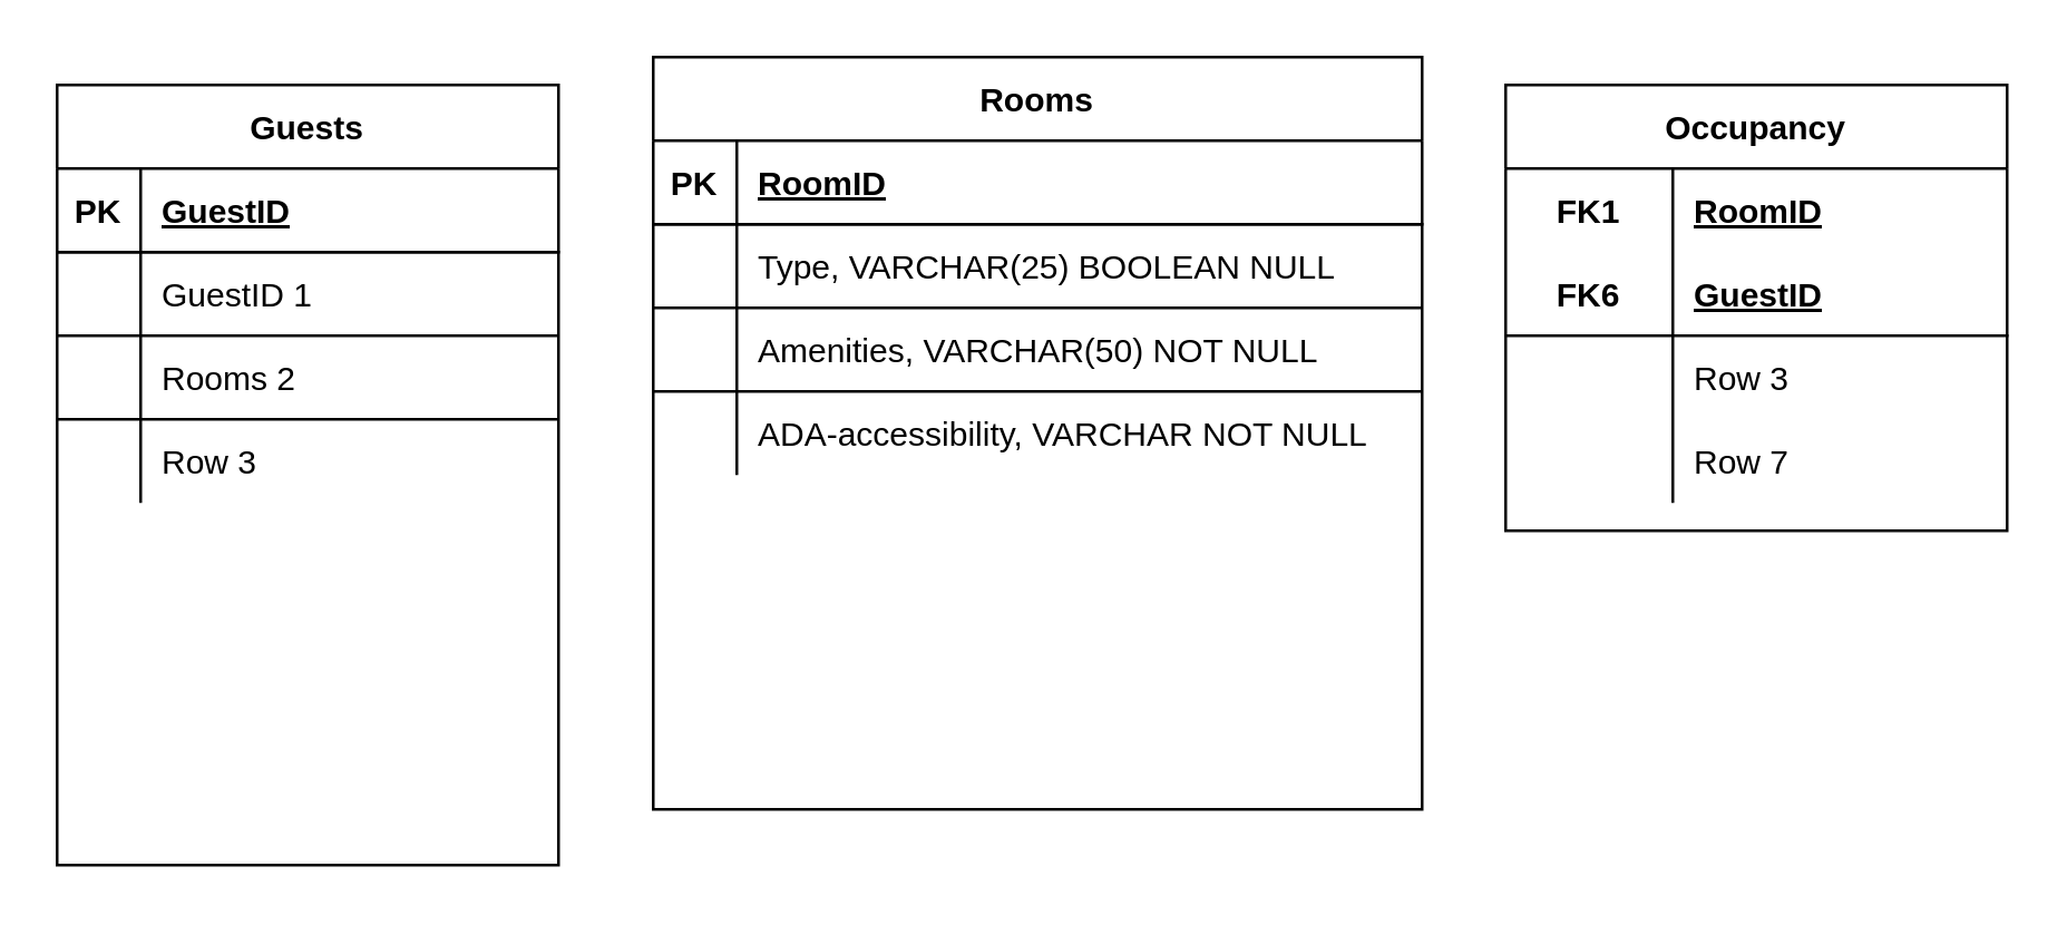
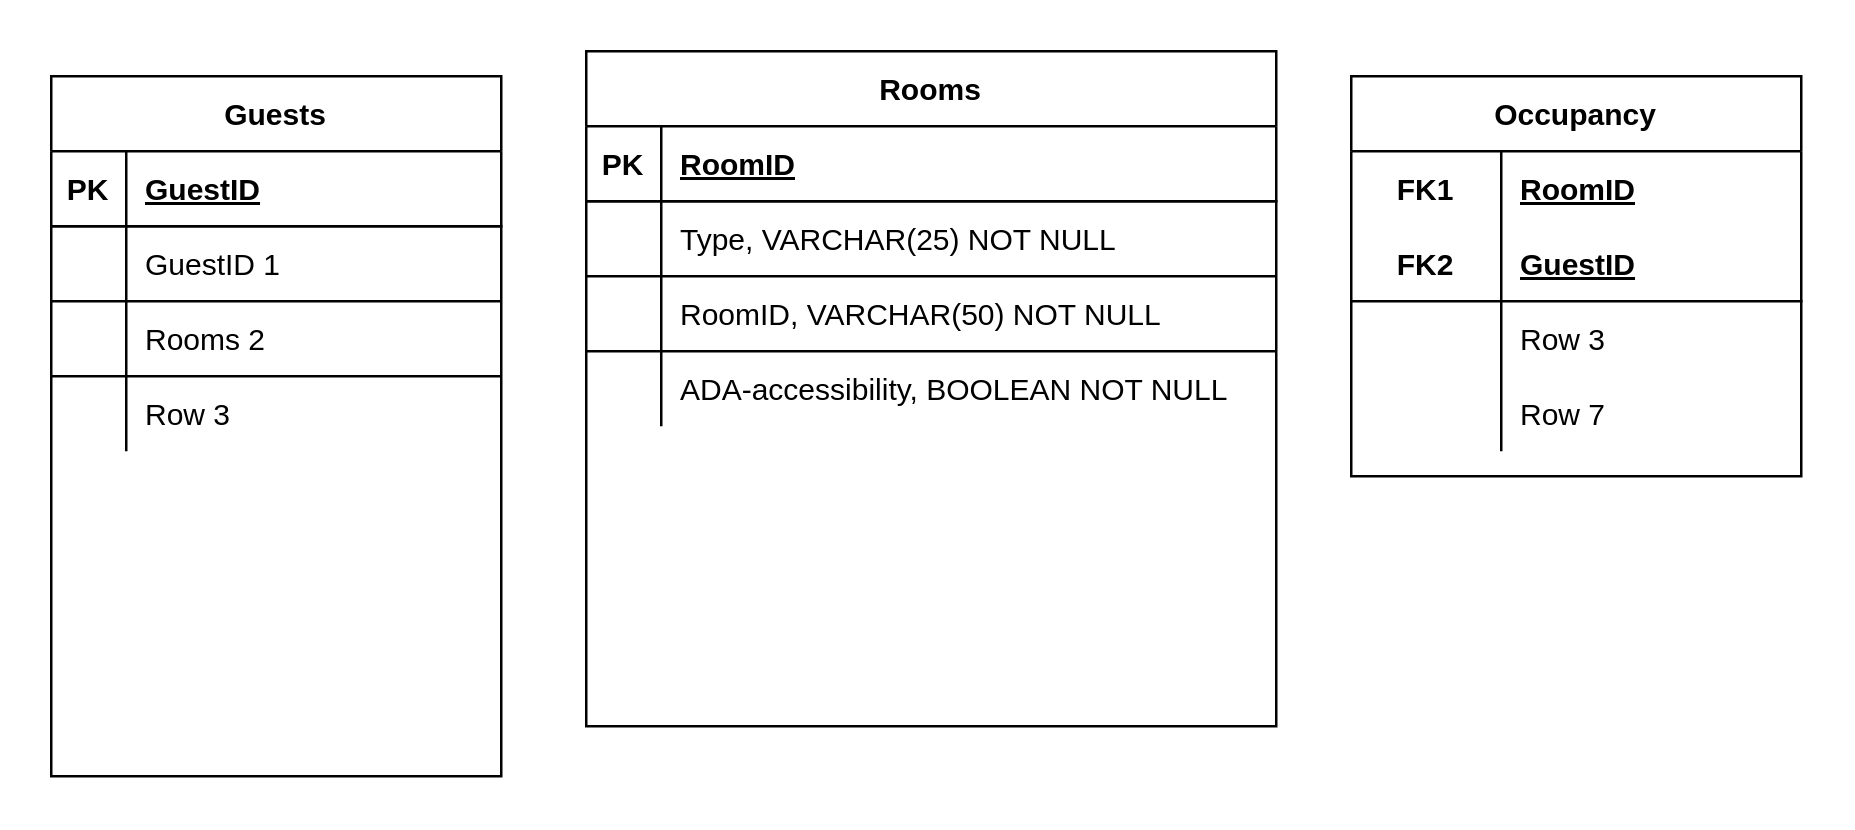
  <mxCell id="0" />
  <mxCell id="1" parent="0" />
  <mxCell id="2" value="Guests" style="shape=table;startSize=30;container=1;collapsible=1;childLayout=tableLayout;fixedRows=1;rowLines=1;fontStyle=1;align=center;resizeLast=1;" vertex="1" parent="1"><mxGeometry x="20" y="30" width="180" height="280" as="geometry"><mxRectangle x="20" y="470" width="70" height="30" as="alternateBounds" /></mxGeometry></mxCell>
  <mxCell id="3" value="" style="shape=tableRow;horizontal=0;startSize=0;swimlaneHead=0;swimlaneBody=0;fillColor=none;collapsible=0;dropTarget=0;points=[[0,0.5],[1,0.5]];portConstraint=eastwest;top=0;left=0;right=0;bottom=1;" vertex="1" parent="2"><mxGeometry y="30" width="180" height="30" as="geometry" /></mxCell>
  <mxCell id="4" value="PK" style="shape=partialRectangle;connectable=0;fillColor=none;top=0;left=0;bottom=0;right=0;fontStyle=1;overflow=hidden;" vertex="1" parent="3"><mxGeometry width="30" height="30" as="geometry"><mxRectangle width="30" height="30" as="alternateBounds" /></mxGeometry></mxCell>
  <mxCell id="5" value="GuestID" style="shape=partialRectangle;connectable=0;fillColor=none;top=0;left=0;bottom=0;right=0;align=left;spacingLeft=6;fontStyle=5;overflow=hidden;" vertex="1" parent="3"><mxGeometry x="30" width="150" height="30" as="geometry"><mxRectangle width="150" height="30" as="alternateBounds" /></mxGeometry></mxCell>
  <mxCell id="6" value="" style="shape=tableRow;horizontal=0;startSize=0;swimlaneHead=0;swimlaneBody=0;fillColor=none;collapsible=0;dropTarget=0;points=[[0,0.5],[1,0.5]];portConstraint=eastwest;top=0;left=0;right=0;bottom=0;" vertex="1" parent="2"><mxGeometry y="60" width="180" height="30" as="geometry" /></mxCell>
  <mxCell id="7" value="" style="shape=partialRectangle;connectable=0;fillColor=none;top=0;left=0;bottom=0;right=0;editable=1;overflow=hidden;" vertex="1" parent="6"><mxGeometry width="30" height="30" as="geometry"><mxRectangle width="30" height="30" as="alternateBounds" /></mxGeometry></mxCell>
  <mxCell id="8" value="GuestID 1" style="shape=partialRectangle;connectable=0;fillColor=none;top=0;left=0;bottom=0;right=0;align=left;spacingLeft=6;overflow=hidden;" vertex="1" parent="6"><mxGeometry x="30" width="150" height="30" as="geometry"><mxRectangle width="150" height="30" as="alternateBounds" /></mxGeometry></mxCell>
  <mxCell id="9" value="" style="shape=tableRow;horizontal=0;startSize=0;swimlaneHead=0;swimlaneBody=0;fillColor=none;collapsible=0;dropTarget=0;points=[[0,0.5],[1,0.5]];portConstraint=eastwest;top=0;left=0;right=0;bottom=0;" vertex="1" parent="2"><mxGeometry y="90" width="180" height="30" as="geometry" /></mxCell>
  <mxCell id="10" value="" style="shape=partialRectangle;connectable=0;fillColor=none;top=0;left=0;bottom=0;right=0;editable=1;overflow=hidden;" vertex="1" parent="9"><mxGeometry width="30" height="30" as="geometry"><mxRectangle width="30" height="30" as="alternateBounds" /></mxGeometry></mxCell>
  <mxCell id="11" value="Rooms 2" style="shape=partialRectangle;connectable=0;fillColor=none;top=0;left=0;bottom=0;right=0;align=left;spacingLeft=6;overflow=hidden;" vertex="1" parent="9"><mxGeometry x="30" width="150" height="30" as="geometry"><mxRectangle width="150" height="30" as="alternateBounds" /></mxGeometry></mxCell>
  <mxCell id="12" value="" style="shape=tableRow;horizontal=0;startSize=0;swimlaneHead=0;swimlaneBody=0;fillColor=none;collapsible=0;dropTarget=0;points=[[0,0.5],[1,0.5]];portConstraint=eastwest;top=0;left=0;right=0;bottom=0;" vertex="1" parent="2"><mxGeometry y="120" width="180" height="30" as="geometry" /></mxCell>
  <mxCell id="13" value="" style="shape=partialRectangle;connectable=0;fillColor=none;top=0;left=0;bottom=0;right=0;editable=1;overflow=hidden;" vertex="1" parent="12"><mxGeometry width="30" height="30" as="geometry"><mxRectangle width="30" height="30" as="alternateBounds" /></mxGeometry></mxCell>
  <mxCell id="14" value="Row 3" style="shape=partialRectangle;connectable=0;fillColor=none;top=0;left=0;bottom=0;right=0;align=left;spacingLeft=6;overflow=hidden;" vertex="1" parent="12"><mxGeometry x="30" width="150" height="30" as="geometry"><mxRectangle width="150" height="30" as="alternateBounds" /></mxGeometry></mxCell>
  <mxCell id="15" value="Rooms" style="shape=table;startSize=30;container=1;collapsible=1;childLayout=tableLayout;fixedRows=1;rowLines=1;fontStyle=1;align=center;resizeLast=1;" vertex="1" parent="1"><mxGeometry x="234" y="20" width="276" height="270" as="geometry"><mxRectangle x="20" y="470" width="70" height="30" as="alternateBounds" /></mxGeometry></mxCell>
  <mxCell id="16" value="" style="shape=tableRow;horizontal=0;startSize=0;swimlaneHead=0;swimlaneBody=0;fillColor=none;collapsible=0;dropTarget=0;points=[[0,0.5],[1,0.5]];portConstraint=eastwest;top=0;left=0;right=0;bottom=1;" vertex="1" parent="15"><mxGeometry y="30" width="276" height="30" as="geometry" /></mxCell>
  <mxCell id="17" value="PK" style="shape=partialRectangle;connectable=0;fillColor=none;top=0;left=0;bottom=0;right=0;fontStyle=1;overflow=hidden;" vertex="1" parent="16"><mxGeometry width="30" height="30" as="geometry"><mxRectangle width="30" height="30" as="alternateBounds" /></mxGeometry></mxCell>
  <mxCell id="18" value="RoomID" style="shape=partialRectangle;connectable=0;fillColor=none;top=0;left=0;bottom=0;right=0;align=left;spacingLeft=6;fontStyle=5;overflow=hidden;" vertex="1" parent="16"><mxGeometry x="30" width="246" height="30" as="geometry"><mxRectangle width="246" height="30" as="alternateBounds" /></mxGeometry></mxCell>
  <mxCell id="19" value="" style="shape=tableRow;horizontal=0;startSize=0;swimlaneHead=0;swimlaneBody=0;fillColor=none;collapsible=0;dropTarget=0;points=[[0,0.5],[1,0.5]];portConstraint=eastwest;top=0;left=0;right=0;bottom=0;" vertex="1" parent="15"><mxGeometry y="60" width="276" height="30" as="geometry" /></mxCell>
  <mxCell id="20" value="" style="shape=partialRectangle;connectable=0;fillColor=none;top=0;left=0;bottom=0;right=0;editable=1;overflow=hidden;" vertex="1" parent="19"><mxGeometry width="30" height="30" as="geometry"><mxRectangle width="30" height="30" as="alternateBounds" /></mxGeometry></mxCell>
- <mxCell id="21" value="Type, VARCHAR(25) BOOLEAN NULL" style="shape=partialRectangle;connectable=0;fillColor=none;top=0;left=0;bottom=0;right=0;align=left;spacingLeft=6;overflow=hidden;" vertex="1" parent="19"><mxGeometry x="30" width="246" height="30" as="geometry"><mxRectangle width="246" height="30" as="alternateBounds" /></mxGeometry></mxCell>
+ <mxCell id="21" value="Type, VARCHAR(25) NOT NULL" style="shape=partialRectangle;connectable=0;fillColor=none;top=0;left=0;bottom=0;right=0;align=left;spacingLeft=6;overflow=hidden;" vertex="1" parent="19"><mxGeometry x="30" width="246" height="30" as="geometry"><mxRectangle width="246" height="30" as="alternateBounds" /></mxGeometry></mxCell>
  <mxCell id="22" value="" style="shape=tableRow;horizontal=0;startSize=0;swimlaneHead=0;swimlaneBody=0;fillColor=none;collapsible=0;dropTarget=0;points=[[0,0.5],[1,0.5]];portConstraint=eastwest;top=0;left=0;right=0;bottom=0;" vertex="1" parent="15"><mxGeometry y="90" width="276" height="30" as="geometry" /></mxCell>
  <mxCell id="23" value="" style="shape=partialRectangle;connectable=0;fillColor=none;top=0;left=0;bottom=0;right=0;editable=1;overflow=hidden;" vertex="1" parent="22"><mxGeometry width="30" height="30" as="geometry"><mxRectangle width="30" height="30" as="alternateBounds" /></mxGeometry></mxCell>
- <mxCell id="24" value="Amenities, VARCHAR(50) NOT NULL" style="shape=partialRectangle;connectable=0;fillColor=none;top=0;left=0;bottom=0;right=0;align=left;spacingLeft=6;overflow=hidden;" vertex="1" parent="22"><mxGeometry x="30" width="246" height="30" as="geometry"><mxRectangle width="246" height="30" as="alternateBounds" /></mxGeometry></mxCell>
+ <mxCell id="24" value="RoomID, VARCHAR(50) NOT NULL" style="shape=partialRectangle;connectable=0;fillColor=none;top=0;left=0;bottom=0;right=0;align=left;spacingLeft=6;overflow=hidden;" vertex="1" parent="22"><mxGeometry x="30" width="246" height="30" as="geometry"><mxRectangle width="246" height="30" as="alternateBounds" /></mxGeometry></mxCell>
  <mxCell id="25" value="" style="shape=tableRow;horizontal=0;startSize=0;swimlaneHead=0;swimlaneBody=0;fillColor=none;collapsible=0;dropTarget=0;points=[[0,0.5],[1,0.5]];portConstraint=eastwest;top=0;left=0;right=0;bottom=0;" vertex="1" parent="15"><mxGeometry y="120" width="276" height="30" as="geometry" /></mxCell>
  <mxCell id="26" value="" style="shape=partialRectangle;connectable=0;fillColor=none;top=0;left=0;bottom=0;right=0;editable=1;overflow=hidden;" vertex="1" parent="25"><mxGeometry width="30" height="30" as="geometry"><mxRectangle width="30" height="30" as="alternateBounds" /></mxGeometry></mxCell>
- <mxCell id="27" value="ADA-accessibility, VARCHAR NOT NULL" style="shape=partialRectangle;connectable=0;fillColor=none;top=0;left=0;bottom=0;right=0;align=left;spacingLeft=6;overflow=hidden;" vertex="1" parent="25"><mxGeometry x="30" width="246" height="30" as="geometry"><mxRectangle width="246" height="30" as="alternateBounds" /></mxGeometry></mxCell>
+ <mxCell id="27" value="ADA-accessibility, BOOLEAN NOT NULL" style="shape=partialRectangle;connectable=0;fillColor=none;top=0;left=0;bottom=0;right=0;align=left;spacingLeft=6;overflow=hidden;" vertex="1" parent="25"><mxGeometry x="30" width="246" height="30" as="geometry"><mxRectangle width="246" height="30" as="alternateBounds" /></mxGeometry></mxCell>
  <mxCell id="28" value="Occupancy" style="shape=table;startSize=30;container=1;collapsible=1;childLayout=tableLayout;fixedRows=1;rowLines=0;fontStyle=1;align=center;resizeLast=1;" vertex="1" parent="1"><mxGeometry x="540" y="30" width="180" height="160" as="geometry" /></mxCell>
  <mxCell id="29" value="" style="shape=tableRow;horizontal=0;startSize=0;swimlaneHead=0;swimlaneBody=0;fillColor=none;collapsible=0;dropTarget=0;points=[[0,0.5],[1,0.5]];portConstraint=eastwest;top=0;left=0;right=0;bottom=0;" vertex="1" parent="28"><mxGeometry y="30" width="180" height="30" as="geometry" /></mxCell>
  <mxCell id="30" value="FK1" style="shape=partialRectangle;connectable=0;fillColor=none;top=0;left=0;bottom=0;right=0;fontStyle=1;overflow=hidden;" vertex="1" parent="29"><mxGeometry width="60" height="30" as="geometry"><mxRectangle width="60" height="30" as="alternateBounds" /></mxGeometry></mxCell>
  <mxCell id="31" value="RoomID" style="shape=partialRectangle;connectable=0;fillColor=none;top=0;left=0;bottom=0;right=0;align=left;spacingLeft=6;fontStyle=5;overflow=hidden;" vertex="1" parent="29"><mxGeometry x="60" width="120" height="30" as="geometry"><mxRectangle width="120" height="30" as="alternateBounds" /></mxGeometry></mxCell>
  <mxCell id="32" value="" style="shape=tableRow;horizontal=0;startSize=0;swimlaneHead=0;swimlaneBody=0;fillColor=none;collapsible=0;dropTarget=0;points=[[0,0.5],[1,0.5]];portConstraint=eastwest;top=0;left=0;right=0;bottom=1;" vertex="1" parent="28"><mxGeometry y="60" width="180" height="30" as="geometry" /></mxCell>
- <mxCell id="33" value="FK6" style="shape=partialRectangle;connectable=0;fillColor=none;top=0;left=0;bottom=0;right=0;fontStyle=1;overflow=hidden;" vertex="1" parent="32"><mxGeometry width="60" height="30" as="geometry"><mxRectangle width="60" height="30" as="alternateBounds" /></mxGeometry></mxCell>
+ <mxCell id="33" value="FK2" style="shape=partialRectangle;connectable=0;fillColor=none;top=0;left=0;bottom=0;right=0;fontStyle=1;overflow=hidden;" vertex="1" parent="32"><mxGeometry width="60" height="30" as="geometry"><mxRectangle width="60" height="30" as="alternateBounds" /></mxGeometry></mxCell>
  <mxCell id="34" value="GuestID" style="shape=partialRectangle;connectable=0;fillColor=none;top=0;left=0;bottom=0;right=0;align=left;spacingLeft=6;fontStyle=5;overflow=hidden;" vertex="1" parent="32"><mxGeometry x="60" width="120" height="30" as="geometry"><mxRectangle width="120" height="30" as="alternateBounds" /></mxGeometry></mxCell>
  <mxCell id="35" value="" style="shape=tableRow;horizontal=0;startSize=0;swimlaneHead=0;swimlaneBody=0;fillColor=none;collapsible=0;dropTarget=0;points=[[0,0.5],[1,0.5]];portConstraint=eastwest;top=0;left=0;right=0;bottom=0;" vertex="1" parent="28"><mxGeometry y="90" width="180" height="30" as="geometry" /></mxCell>
  <mxCell id="36" value="" style="shape=partialRectangle;connectable=0;fillColor=none;top=0;left=0;bottom=0;right=0;editable=1;overflow=hidden;" vertex="1" parent="35"><mxGeometry width="60" height="30" as="geometry"><mxRectangle width="60" height="30" as="alternateBounds" /></mxGeometry></mxCell>
  <mxCell id="37" value="Row 3" style="shape=partialRectangle;connectable=0;fillColor=none;top=0;left=0;bottom=0;right=0;align=left;spacingLeft=6;overflow=hidden;" vertex="1" parent="35"><mxGeometry x="60" width="120" height="30" as="geometry"><mxRectangle width="120" height="30" as="alternateBounds" /></mxGeometry></mxCell>
  <mxCell id="38" value="" style="shape=tableRow;horizontal=0;startSize=0;swimlaneHead=0;swimlaneBody=0;fillColor=none;collapsible=0;dropTarget=0;points=[[0,0.5],[1,0.5]];portConstraint=eastwest;top=0;left=0;right=0;bottom=0;" vertex="1" parent="28"><mxGeometry y="120" width="180" height="30" as="geometry" /></mxCell>
  <mxCell id="39" value="" style="shape=partialRectangle;connectable=0;fillColor=none;top=0;left=0;bottom=0;right=0;editable=1;overflow=hidden;" vertex="1" parent="38"><mxGeometry width="60" height="30" as="geometry"><mxRectangle width="60" height="30" as="alternateBounds" /></mxGeometry></mxCell>
  <mxCell id="40" value="Row 7" style="shape=partialRectangle;connectable=0;fillColor=none;top=0;left=0;bottom=0;right=0;align=left;spacingLeft=6;overflow=hidden;" vertex="1" parent="38"><mxGeometry x="60" width="120" height="30" as="geometry"><mxRectangle width="120" height="30" as="alternateBounds" /></mxGeometry></mxCell>
